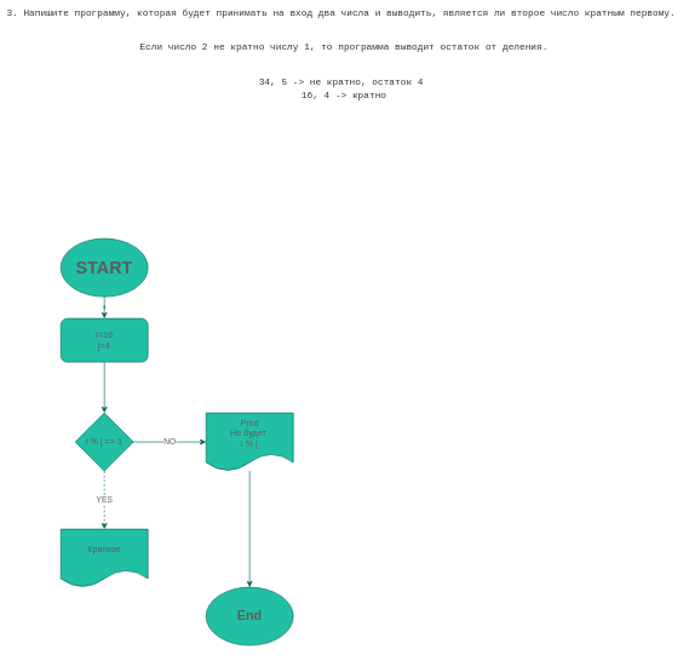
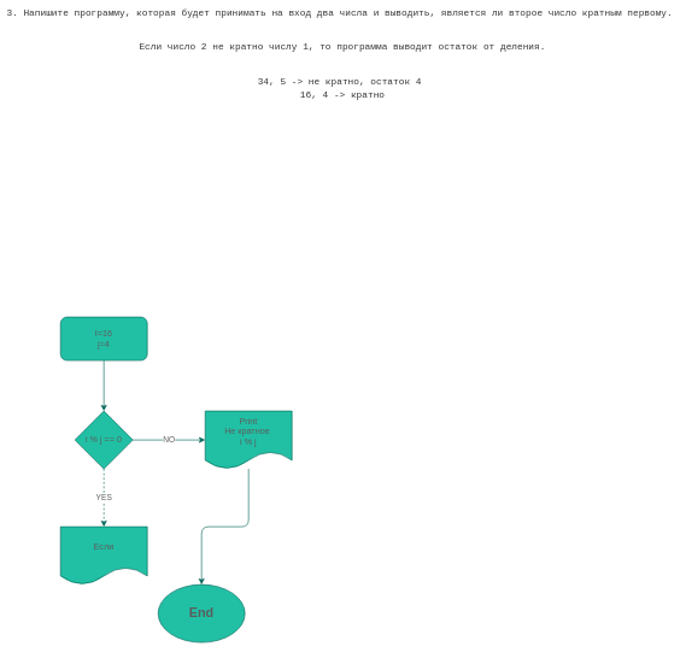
  <mxCell id="0" />
  <mxCell id="1" parent="0" />
- <mxCell id="2" value="" style="edgeStyle=orthogonalEdgeStyle;curved=0;rounded=1;sketch=0;orthogonalLoop=1;jettySize=auto;html=1;fontColor=#5C5C5C;strokeColor=#006658;fillColor=#21C0A5;" edge="1" parent="1" source="3" target="5"><mxGeometry relative="1" as="geometry" /></mxCell>
- <mxCell id="3" value="&lt;h1&gt;START&lt;/h1&gt;" style="ellipse;whiteSpace=wrap;html=1;rounded=0;sketch=0;fontColor=#5C5C5C;strokeColor=#006658;fillColor=#21C0A5;" vertex="1" parent="1"><mxGeometry width="120" height="80" as="geometry" x="20" y="320" /></mxCell>
  <mxCell id="4" value="" style="edgeStyle=orthogonalEdgeStyle;curved=0;rounded=1;sketch=0;orthogonalLoop=1;jettySize=auto;html=1;fontColor=#5C5C5C;strokeColor=#006658;fillColor=#21C0A5;" edge="1" parent="1" source="5"><mxGeometry relative="1" as="geometry"><mxPoint x="80" y="560" as="targetPoint" /></mxGeometry></mxCell>
  <mxCell id="5" value="I=16&lt;br&gt;j=4" style="whiteSpace=wrap;html=1;fillColor=#21C0A5;strokeColor=#006658;fontColor=#5C5C5C;sketch=0;rounded=1;" vertex="1" parent="1"><mxGeometry y="430" width="120" height="60" as="geometry" x="20" /></mxCell>
  <mxCell id="6" value="&lt;pre style=&quot;box-sizing: border-box ; overflow: auto ; font-family: &amp;#34;menlo&amp;#34; , &amp;#34;monaco&amp;#34; , &amp;#34;consolas&amp;#34; , &amp;#34;courier new&amp;#34; , monospace ; font-size: 13px ; padding: 9.5px ; margin-top: 0px ; margin-bottom: 10px ; line-height: 1.429 ; color: rgb(51 , 51 , 51) ; word-break: break-all ; overflow-wrap: break-word ; background: none rgb(255 , 255 , 255) ; border: 0px ; border-radius: 4px&quot;&gt;&lt;code style=&quot;box-sizing: border-box ; font-family: &amp;#34;menlo&amp;#34; , &amp;#34;monaco&amp;#34; , &amp;#34;consolas&amp;#34; , &amp;#34;courier new&amp;#34; , monospace ; font-size: inherit ; color: inherit ; background-color: transparent ; border-radius: 0px ; padding: 0px&quot;&gt;3. Напишите программу, которая будет принимать на вход два числа и выводить,&lt;/code&gt; является ли второе число кратным первому. &lt;/pre&gt;&lt;pre style=&quot;box-sizing: border-box ; overflow: auto ; font-family: &amp;#34;menlo&amp;#34; , &amp;#34;monaco&amp;#34; , &amp;#34;consolas&amp;#34; , &amp;#34;courier new&amp;#34; , monospace ; font-size: 13px ; padding: 9.5px ; margin-top: 0px ; margin-bottom: 10px ; line-height: 1.429 ; color: rgb(51 , 51 , 51) ; word-break: break-all ; overflow-wrap: break-word ; background: none rgb(255 , 255 , 255) ; border: 0px ; border-radius: 4px&quot;&gt;Если число 2 не кратно числу 1, то программа выводит остаток от деления.&lt;/pre&gt;&lt;pre style=&quot;box-sizing: border-box ; overflow: auto ; font-family: &amp;#34;menlo&amp;#34; , &amp;#34;monaco&amp;#34; , &amp;#34;consolas&amp;#34; , &amp;#34;courier new&amp;#34; , monospace ; font-size: 13px ; padding: 9.5px ; margin-top: 0px ; margin-bottom: 10px ; line-height: 1.429 ; color: rgb(51 , 51 , 51) ; word-break: break-all ; overflow-wrap: break-word ; background: none rgb(255 , 255 , 255) ; border: 0px ; border-radius: 4px&quot;&gt;&lt;code style=&quot;box-sizing: border-box ; font-family: &amp;#34;menlo&amp;#34; , &amp;#34;monaco&amp;#34; , &amp;#34;consolas&amp;#34; , &amp;#34;courier new&amp;#34; , monospace ; font-size: inherit ; color: inherit ; background-color: transparent ; border-radius: 0px ; padding: 0px&quot;&gt;34, 5 -&amp;gt; не кратно, остаток 4 &lt;br&gt;16, 4 -&amp;gt; кратно&lt;br&gt;&lt;/code&gt;&lt;/pre&gt;&lt;div&gt;&lt;code style=&quot;box-sizing: border-box ; font-family: &amp;#34;menlo&amp;#34; , &amp;#34;monaco&amp;#34; , &amp;#34;consolas&amp;#34; , &amp;#34;courier new&amp;#34; , monospace ; font-size: inherit ; color: inherit ; background-color: transparent ; border-radius: 0px ; padding: 0px&quot;&gt;&lt;br&gt;&lt;/code&gt;&lt;/div&gt;" style="text;html=1;strokeColor=none;fillColor=none;align=center;verticalAlign=middle;whiteSpace=wrap;rounded=0;sketch=0;fontColor=#5C5C5C;" vertex="1" parent="1"><mxGeometry y="20" width="780" height="120" as="geometry" x="20" /></mxCell>
  <mxCell id="7" value="NO" style="edgeStyle=orthogonalEdgeStyle;curved=0;rounded=1;sketch=0;orthogonalLoop=1;jettySize=auto;html=1;fontColor=#5C5C5C;strokeColor=#006658;fillColor=#21C0A5;" edge="1" parent="1" source="9" target="11"><mxGeometry relative="1" as="geometry" /></mxCell>
  <mxCell id="8" value="YES" style="edgeStyle=orthogonalEdgeStyle;curved=0;rounded=1;sketch=0;orthogonalLoop=1;jettySize=auto;html=1;fontColor=#5C5C5C;strokeColor=#006658;fillColor=#21C0A5;dashed=1;" edge="1" parent="1" source="9" target="12"><mxGeometry relative="1" as="geometry" /></mxCell>
- <mxCell id="9" value="i % j == 1" style="rhombus;whiteSpace=wrap;html=1;rounded=0;sketch=0;fontColor=#5C5C5C;strokeColor=#006658;fillColor=#21C0A5;" vertex="1" parent="1"><mxGeometry x="40" y="560" width="80" height="80" as="geometry" /></mxCell>
+ <mxCell id="9" value="i % j == 0" style="rhombus;whiteSpace=wrap;html=1;rounded=0;sketch=0;fontColor=#5C5C5C;strokeColor=#006658;fillColor=#21C0A5;" vertex="1" parent="1"><mxGeometry x="40" y="560" width="80" height="80" as="geometry" /></mxCell>
  <mxCell id="10" style="edgeStyle=orthogonalEdgeStyle;curved=0;rounded=1;sketch=0;orthogonalLoop=1;jettySize=auto;html=1;fontColor=#5C5C5C;strokeColor=#006658;fillColor=#21C0A5;" edge="1" parent="1" source="11" target="13"><mxGeometry relative="1" as="geometry" /></mxCell>
- <mxCell id="11" value="Print&lt;br&gt;Не будет&amp;nbsp;&lt;br&gt;i % j" style="shape=document;whiteSpace=wrap;html=1;boundedLbl=1;rounded=0;sketch=0;fontColor=#5C5C5C;strokeColor=#006658;fillColor=#21C0A5;" vertex="1" parent="1"><mxGeometry x="220" y="560" width="120" height="80" as="geometry" /></mxCell>
- <mxCell id="12" value="Кратное" style="shape=document;whiteSpace=wrap;html=1;boundedLbl=1;rounded=0;sketch=0;fontColor=#5C5C5C;strokeColor=#006658;fillColor=#21C0A5;" vertex="1" parent="1"><mxGeometry y="720" width="120" height="80" as="geometry" x="20" /></mxCell>
- <mxCell id="13" value="&lt;h2&gt;End&lt;/h2&gt;" style="ellipse;whiteSpace=wrap;html=1;rounded=0;sketch=0;fontColor=#5C5C5C;strokeColor=#006658;fillColor=#21C0A5;" vertex="1" parent="1"><mxGeometry x="220" y="800" width="120" height="80" as="geometry" /></mxCell>
+ <mxCell id="11" value="Print&lt;br&gt;Не кратное&amp;nbsp;&lt;br&gt;i % j" style="shape=document;whiteSpace=wrap;html=1;boundedLbl=1;rounded=0;sketch=0;fontColor=#5C5C5C;strokeColor=#006658;fillColor=#21C0A5;" vertex="1" parent="1"><mxGeometry x="220" y="560" width="120" height="80" as="geometry" /></mxCell>
+ <mxCell id="12" value="Если" style="shape=document;whiteSpace=wrap;html=1;boundedLbl=1;rounded=0;sketch=0;fontColor=#5C5C5C;strokeColor=#006658;fillColor=#21C0A5;" vertex="1" parent="1"><mxGeometry y="720" width="120" height="80" as="geometry" x="20" /></mxCell>
+ <mxCell id="13" value="&lt;h2&gt;End&lt;/h2&gt;" style="ellipse;whiteSpace=wrap;html=1;rounded=0;sketch=0;fontColor=#5C5C5C;strokeColor=#006658;fillColor=#21C0A5;" vertex="1" parent="1"><mxGeometry x="155" y="800" width="120" height="80" as="geometry" /></mxCell>
